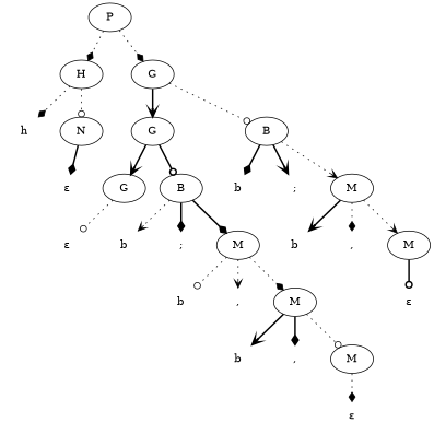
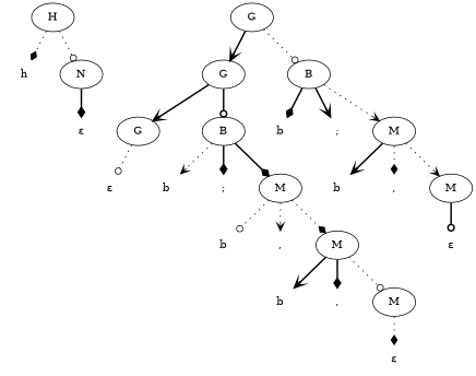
  digraph {
    node [shape=none]
    edge [style=dotted arrowhead=diamond]
    h
    b
    n3 [label=G shape=""]
    n4 [label=G shape=""]
    n5 [label=B shape=""]
    n6 [label="ε"]
    n7 [label=b]
    n8 [label=b]
    n9 [label=b]
    n10 [label=b]
    n11 [label=","]
    n12 [label=","]
    n13 [label=","]
    n14 [label=";"]
    n15 [label=";"]
    "ε"
    n17 [label="ε"]
    n18 [label="ε"]
    n19 [label=M shape=""]
    n20 [label=M shape=""]
    n21 [label=M shape=""]
    n22 [label=M shape=""]
-   P [shape=""]
    H [shape=""]
    G [shape=""]
    N [shape=""]
    B [shape=""]
    M [shape=""]
    n3 -> n4 [style=bold arrowhead=vee]
    n3 -> n5 [style=bold arrowhead=odot]
    n4 -> n6 [arrowhead=odot]
    n5 -> n8 [arrowhead=vee]
    n5 -> n15 [style=bold]
    n5 -> n20 [style=bold]
    n19 -> n17 [style=bold arrowhead=odot]
    n20 -> n9 [arrowhead=odot]
    n20 -> n12 [arrowhead=vee]
    n20 -> n21
    n21 -> n10 [style=bold arrowhead=vee]
    n21 -> n13 [style=bold]
    n21 -> n22 [arrowhead=odot]
    n22 -> n18
-   P -> H
-   P -> G
    H -> h
    H -> N [arrowhead=odot]
    G -> n3 [style=bold arrowhead=vee]
    G -> B [arrowhead=odot]
    N -> "ε" [style=bold]
    B -> b [style=bold]
    B -> n14 [style=bold arrowhead=vee]
    B -> M [arrowhead=vee]
    M -> n7 [style=bold arrowhead=vee]
    M -> n11
    M -> n19 [arrowhead=vee]
  }
